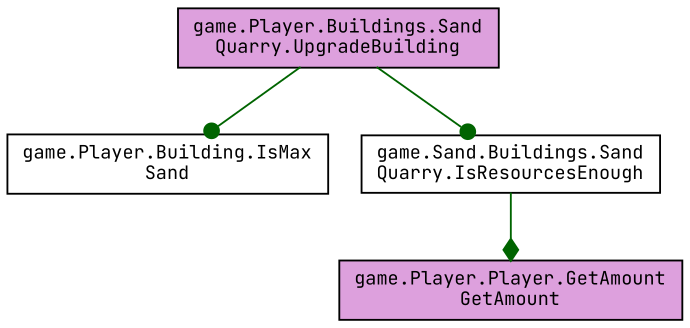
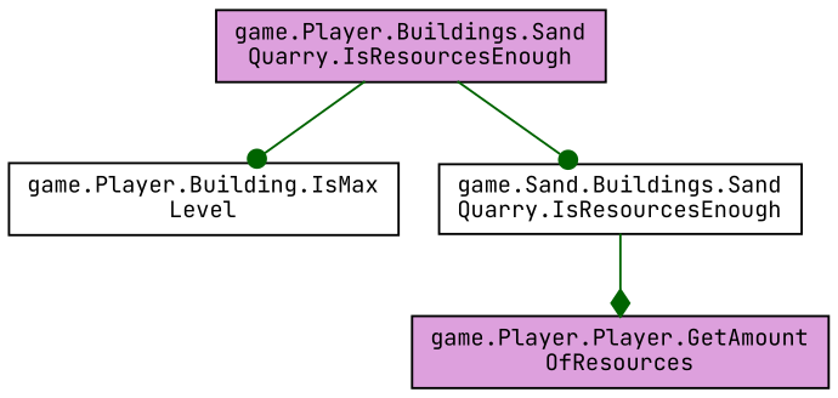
  digraph {
    fontname="JetBrains Mono"
    rankdir=TB
    node [color=black fillcolor=plum fontname="JetBrains Mono" fontsize=10 shape=record style=filled]
    edge [arrowhead=dot color=darkgreen fontname="JetBrains Mono" fontsize=10 labelfontname=Helvetica labelfontsize=10 style=solid]
-   n1 [fontcolor=black height=0.2 label="game.Player.Buildings.Sand\lQuarry.UpgradeBuilding" width=0.4]
-   n2 [fillcolor=white height=0.2 label="game.Player.Building.IsMax\lSand" width=0.4]
+   n1 [fontcolor=black height=0.2 label="game.Player.Buildings.Sand\lQuarry.IsResourcesEnough" width=0.4]
+   n2 [fillcolor=white height=0.2 label="game.Player.Building.IsMax\lLevel" width=0.4]
    n3 [fillcolor=white height=0.2 label="game.Sand.Buildings.Sand\lQuarry.IsResourcesEnough" width=0.4]
-   n4 [height=0.2 label="game.Player.Player.GetAmount\lGetAmount" width=0.4]
+   n4 [height=0.2 label="game.Player.Player.GetAmount\lOfResources" width=0.4]
    n1 -> n2
    n1 -> n3
    n3 -> n4 [arrowhead=diamond]
  }
